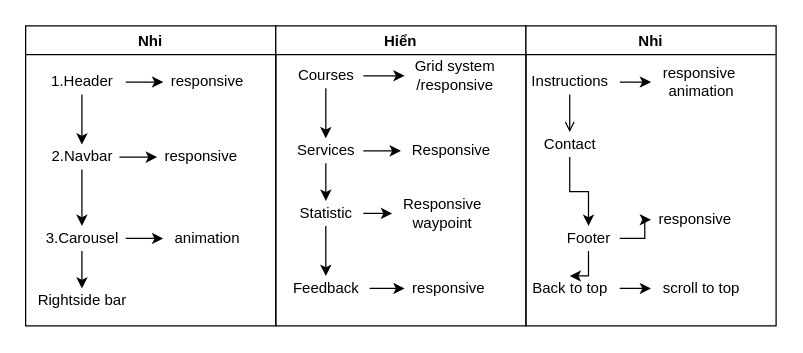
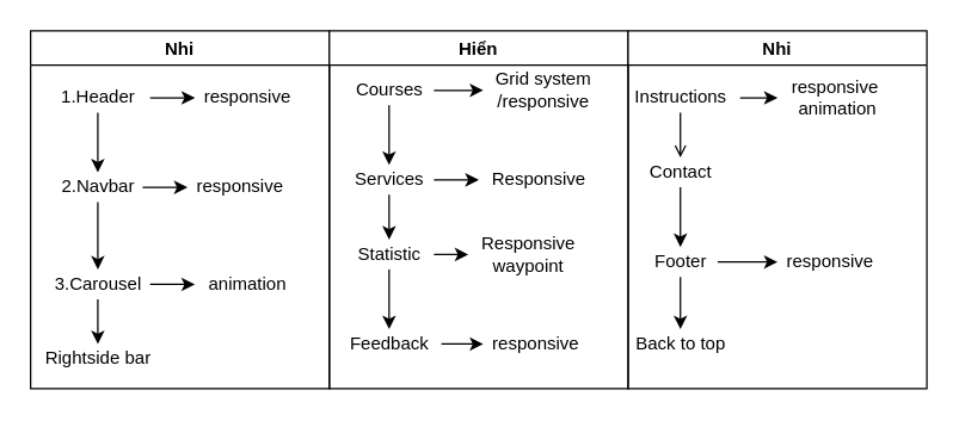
  <mxCell id="0" />
  <mxCell id="1" parent="0" />
  <mxCell id="2" value="Nhi" style="swimlane;" vertex="1" parent="1"><mxGeometry x="20" y="20" width="200" height="240" as="geometry" /></mxCell>
  <mxCell id="3" value="2.Navbar" style="text;html=1;align=center;verticalAlign=middle;resizable=0;points=[];autosize=1;strokeColor=none;" vertex="1" parent="2"><mxGeometry x="15" y="95" width="60" height="20" as="geometry" /></mxCell>
  <mxCell id="4" value="" style="edgeStyle=orthogonalEdgeStyle;rounded=0;orthogonalLoop=1;jettySize=auto;html=1;" edge="1" parent="2" source="5"><mxGeometry relative="1" as="geometry"><mxPoint x="45" y="95" as="targetPoint" /></mxGeometry></mxCell>
  <mxCell id="5" value="1.Header" style="text;html=1;align=center;verticalAlign=middle;resizable=0;points=[];autosize=1;strokeColor=none;" vertex="1" parent="2"><mxGeometry x="10" y="35" width="70" height="20" as="geometry" /></mxCell>
  <mxCell id="6" value="" style="edgeStyle=orthogonalEdgeStyle;rounded=0;orthogonalLoop=1;jettySize=auto;html=1;" edge="1" parent="2" source="7" target="13"><mxGeometry relative="1" as="geometry" /></mxCell>
  <mxCell id="7" value="3.Carousel" style="text;html=1;align=center;verticalAlign=middle;resizable=0;points=[];autosize=1;strokeColor=none;" vertex="1" parent="2"><mxGeometry x="10" y="160" width="70" height="20" as="geometry" /></mxCell>
  <mxCell id="8" value="" style="edgeStyle=orthogonalEdgeStyle;rounded=0;orthogonalLoop=1;jettySize=auto;html=1;" edge="1" parent="2" source="3" target="7"><mxGeometry relative="1" as="geometry" /></mxCell>
  <mxCell id="9" value="responsive&lt;br&gt;" style="text;html=1;align=center;verticalAlign=middle;resizable=0;points=[];autosize=1;strokeColor=none;" vertex="1" parent="2"><mxGeometry x="110" y="35" width="70" height="20" as="geometry" /></mxCell>
  <mxCell id="10" value="" style="edgeStyle=orthogonalEdgeStyle;rounded=0;orthogonalLoop=1;jettySize=auto;html=1;" edge="1" parent="2" source="5" target="9"><mxGeometry relative="1" as="geometry" /></mxCell>
  <mxCell id="11" value="responsive" style="text;html=1;align=center;verticalAlign=middle;resizable=0;points=[];autosize=1;strokeColor=none;" vertex="1" parent="2"><mxGeometry x="105" y="95" width="70" height="20" as="geometry" /></mxCell>
  <mxCell id="12" value="" style="edgeStyle=orthogonalEdgeStyle;rounded=0;orthogonalLoop=1;jettySize=auto;html=1;" edge="1" parent="2" source="3" target="11"><mxGeometry relative="1" as="geometry" /></mxCell>
  <mxCell id="13" value="Rightside bar" style="text;html=1;align=center;verticalAlign=middle;resizable=0;points=[];autosize=1;strokeColor=none;" vertex="1" parent="2"><mxGeometry y="210" width="90" height="20" as="geometry" /></mxCell>
  <mxCell id="14" value="Hiển" style="swimlane;" vertex="1" parent="1"><mxGeometry x="220" y="20" width="200" height="240" as="geometry" /></mxCell>
  <mxCell id="15" value="Services" style="text;html=1;align=center;verticalAlign=middle;resizable=0;points=[];autosize=1;strokeColor=none;" vertex="1" parent="14"><mxGeometry x="10" y="90" width="60" height="20" as="geometry" /></mxCell>
  <mxCell id="16" value="Feedback" style="text;html=1;align=center;verticalAlign=middle;resizable=0;points=[];autosize=1;strokeColor=none;" vertex="1" parent="14"><mxGeometry x="5" y="200" width="70" height="20" as="geometry" /></mxCell>
  <mxCell id="17" value="Responsive" style="text;html=1;align=center;verticalAlign=middle;resizable=0;points=[];autosize=1;strokeColor=none;" vertex="1" parent="14"><mxGeometry x="100" y="90" width="80" height="20" as="geometry" /></mxCell>
  <mxCell id="18" value="" style="edgeStyle=orthogonalEdgeStyle;rounded=0;orthogonalLoop=1;jettySize=auto;html=1;" edge="1" parent="14" source="15" target="17"><mxGeometry relative="1" as="geometry" /></mxCell>
  <mxCell id="19" value="Nhi" style="swimlane;" vertex="1" parent="1"><mxGeometry x="420" y="20" width="200" height="240" as="geometry" /></mxCell>
  <mxCell id="20" value="Instructions" style="text;html=1;align=center;verticalAlign=middle;resizable=0;points=[];autosize=1;strokeColor=none;" vertex="1" parent="19"><mxGeometry x="-5" y="35" width="80" height="20" as="geometry" /></mxCell>
  <mxCell id="21" value="Back to top" style="text;html=1;align=center;verticalAlign=middle;resizable=0;points=[];autosize=1;strokeColor=none;" vertex="1" parent="19"><mxGeometry x="-5" y="200" width="80" height="20" as="geometry" /></mxCell>
  <mxCell id="22" value="animation" style="text;html=1;align=center;verticalAlign=middle;resizable=0;points=[];autosize=1;strokeColor=none;" vertex="1" parent="1"><mxGeometry x="130" y="180" width="70" height="20" as="geometry" /></mxCell>
  <mxCell id="23" value="" style="edgeStyle=orthogonalEdgeStyle;rounded=0;orthogonalLoop=1;jettySize=auto;html=1;" edge="1" parent="1" source="7" target="22"><mxGeometry relative="1" as="geometry" /></mxCell>
  <mxCell id="24" value="" style="edgeStyle=orthogonalEdgeStyle;rounded=0;orthogonalLoop=1;jettySize=auto;html=1;" edge="1" parent="1" source="26" target="15"><mxGeometry relative="1" as="geometry" /></mxCell>
  <mxCell id="25" value="" style="edgeStyle=orthogonalEdgeStyle;rounded=0;orthogonalLoop=1;jettySize=auto;html=1;" edge="1" parent="1" source="26" target="37"><mxGeometry relative="1" as="geometry" /></mxCell>
  <mxCell id="26" value="Courses" style="text;html=1;align=center;verticalAlign=middle;resizable=0;points=[];autosize=1;strokeColor=none;" vertex="1" parent="1"><mxGeometry x="230" y="50" width="60" height="20" as="geometry" /></mxCell>
  <mxCell id="27" value="" style="edgeStyle=orthogonalEdgeStyle;rounded=0;orthogonalLoop=1;jettySize=auto;html=1;" edge="1" parent="1" source="29" target="16"><mxGeometry relative="1" as="geometry" /></mxCell>
  <mxCell id="28" value="" style="edgeStyle=orthogonalEdgeStyle;rounded=0;orthogonalLoop=1;jettySize=auto;html=1;" edge="1" parent="1" source="29" target="38"><mxGeometry relative="1" as="geometry" /></mxCell>
  <mxCell id="29" value="Statistic" style="text;html=1;align=center;verticalAlign=middle;resizable=0;points=[];autosize=1;strokeColor=none;" vertex="1" parent="1"><mxGeometry x="230" y="160" width="60" height="20" as="geometry" /></mxCell>
  <mxCell id="30" value="" style="edgeStyle=orthogonalEdgeStyle;rounded=0;orthogonalLoop=1;jettySize=auto;html=1;" edge="1" parent="1" source="15" target="29"><mxGeometry relative="1" as="geometry" /></mxCell>
  <mxCell id="31" value="" style="edgeStyle=orthogonalEdgeStyle;rounded=0;orthogonalLoop=1;jettySize=auto;html=1;" edge="1" parent="1" source="32" target="36"><mxGeometry relative="1" as="geometry" /></mxCell>
  <mxCell id="32" value="Contact" style="text;html=1;align=center;verticalAlign=middle;resizable=0;points=[];autosize=1;strokeColor=none;" vertex="1" parent="1"><mxGeometry x="425" y="105" width="60" height="20" as="geometry" /></mxCell>
  <mxCell id="33" value="" style="edgeStyle=orthogonalEdgeStyle;rounded=0;orthogonalLoop=1;jettySize=auto;html=1;endArrow=open;" edge="1" parent="1" source="20" target="32"><mxGeometry relative="1" as="geometry" /></mxCell>
  <mxCell id="34" value="" style="edgeStyle=orthogonalEdgeStyle;rounded=0;orthogonalLoop=1;jettySize=auto;html=1;" edge="1" parent="1" source="36" target="21"><mxGeometry relative="1" as="geometry" /></mxCell>
  <mxCell id="35" value="" style="edgeStyle=orthogonalEdgeStyle;rounded=0;orthogonalLoop=1;jettySize=auto;html=1;" edge="1" parent="1" source="36" target="43"><mxGeometry relative="1" as="geometry" /></mxCell>
- <mxCell id="36" value="Footer" style="text;html=1;align=center;verticalAlign=middle;resizable=0;points=[];autosize=1;strokeColor=none;" vertex="1" parent="1"><mxGeometry x="445" y="180" width="50" height="20" as="geometry" /></mxCell>
+ <mxCell id="36" value="Footer" style="text;html=1;align=center;verticalAlign=middle;resizable=0;points=[];autosize=1;strokeColor=none;" vertex="1" parent="1"><mxGeometry x="430" y="165" width="50" height="20" as="geometry" /></mxCell>
  <mxCell id="37" value="Grid system&lt;br&gt;/responsive" style="text;html=1;align=center;verticalAlign=middle;resizable=0;points=[];autosize=1;strokeColor=none;" vertex="1" parent="1"><mxGeometry x="323" y="45" width="80" height="30" as="geometry" /></mxCell>
  <mxCell id="38" value="Responsive&lt;br&gt;waypoint" style="text;html=1;align=center;verticalAlign=middle;resizable=0;points=[];autosize=1;strokeColor=none;" vertex="1" parent="1"><mxGeometry x="313" y="155" width="80" height="30" as="geometry" /></mxCell>
  <mxCell id="39" value="responsive" style="text;html=1;align=center;verticalAlign=middle;resizable=0;points=[];autosize=1;strokeColor=none;" vertex="1" parent="1"><mxGeometry x="323" y="220" width="70" height="20" as="geometry" /></mxCell>
  <mxCell id="40" value="" style="edgeStyle=orthogonalEdgeStyle;rounded=0;orthogonalLoop=1;jettySize=auto;html=1;" edge="1" parent="1" source="16" target="39"><mxGeometry relative="1" as="geometry" /></mxCell>
  <mxCell id="41" value="responsive&amp;nbsp;&lt;br&gt;animation" style="text;html=1;align=center;verticalAlign=middle;resizable=0;points=[];autosize=1;strokeColor=none;" vertex="1" parent="1"><mxGeometry x="520" y="50" width="80" height="30" as="geometry" /></mxCell>
  <mxCell id="42" value="" style="edgeStyle=orthogonalEdgeStyle;rounded=0;orthogonalLoop=1;jettySize=auto;html=1;" edge="1" parent="1" source="20" target="41"><mxGeometry relative="1" as="geometry" /></mxCell>
  <mxCell id="43" value="responsive" style="text;html=1;align=center;verticalAlign=middle;resizable=0;points=[];autosize=1;strokeColor=none;" vertex="1" parent="1"><mxGeometry x="520" y="165" width="70" height="20" as="geometry" /></mxCell>
- <mxCell id="44" value="scroll to top" style="text;html=1;align=center;verticalAlign=middle;resizable=0;points=[];autosize=1;strokeColor=none;" vertex="1" parent="1"><mxGeometry x="520" y="220" width="80" height="20" as="geometry" /></mxCell>
- <mxCell id="45" value="" style="edgeStyle=orthogonalEdgeStyle;rounded=0;orthogonalLoop=1;jettySize=auto;html=1;" edge="1" parent="1" source="21" target="44"><mxGeometry relative="1" as="geometry" /></mxCell>
